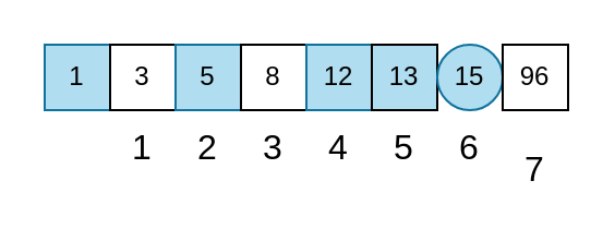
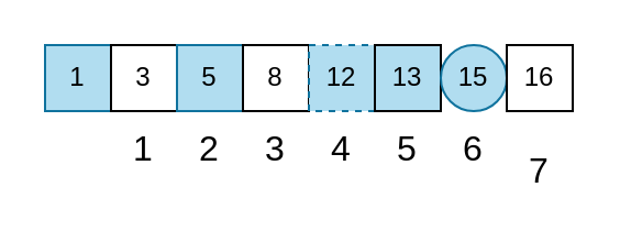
  <mxCell id="0" />
  <mxCell id="1" parent="0" />
  <mxCell id="2" value="1" style="whiteSpace=wrap;html=1;aspect=fixed;direction=south;fillColor=#b1ddf0;strokeColor=#10739e;" parent="1" vertex="1"><mxGeometry width="30" height="30" as="geometry" x="20" y="20" /></mxCell>
  <mxCell id="3" value="3" style="whiteSpace=wrap;html=1;aspect=fixed;direction=south;" parent="1" vertex="1"><mxGeometry x="50" width="30" height="30" as="geometry" y="20" /></mxCell>
  <mxCell id="4" value="5" style="whiteSpace=wrap;html=1;aspect=fixed;direction=south;fillColor=#b1ddf0;strokeColor=#10739e;" parent="1" vertex="1"><mxGeometry x="80" width="30" height="30" as="geometry" y="20" /></mxCell>
  <mxCell id="5" value="8" style="whiteSpace=wrap;html=1;aspect=fixed;direction=south;" parent="1" vertex="1"><mxGeometry x="110" width="30" height="30" as="geometry" y="20" /></mxCell>
- <mxCell id="6" value="12" style="whiteSpace=wrap;html=1;aspect=fixed;direction=south;fillColor=#b1ddf0;strokeColor=#10739e;" parent="1" vertex="1"><mxGeometry x="140" width="30" height="30" as="geometry" y="20" /></mxCell>
+ <mxCell id="6" value="12" style="whiteSpace=wrap;html=1;aspect=fixed;direction=south;fillColor=#b1ddf0;strokeColor=#10739e;dashed=1;" parent="1" vertex="1"><mxGeometry x="140" width="30" height="30" as="geometry" y="20" /></mxCell>
  <mxCell id="7" value="13" style="whiteSpace=wrap;html=1;aspect=fixed;direction=south;fillColor=#b1ddf0;" parent="1" vertex="1"><mxGeometry x="170" width="30" height="30" as="geometry" y="20" /></mxCell>
  <mxCell id="8" value="15" style="ellipse;whiteSpace=wrap;html=1;aspect=fixed;direction=south;fillColor=#b1ddf0;strokeColor=#10739e;" parent="1" vertex="1"><mxGeometry x="200" width="30" height="30" as="geometry" y="20" /></mxCell>
- <mxCell id="9" value="96" style="whiteSpace=wrap;html=1;aspect=fixed;direction=south;" parent="1" vertex="1"><mxGeometry x="230" width="30" height="30" as="geometry" y="20" /></mxCell>
+ <mxCell id="9" value="16" style="whiteSpace=wrap;html=1;aspect=fixed;direction=south;" parent="1" vertex="1"><mxGeometry x="230" width="30" height="30" as="geometry" y="20" /></mxCell>
  <mxCell id="10" value="1" style="text;html=1;strokeColor=none;fillColor=none;align=center;verticalAlign=middle;whiteSpace=wrap;rounded=0;fontSize=16;" parent="1" vertex="1"><mxGeometry x="54" y="60" width="22" height="13" as="geometry" /></mxCell>
  <mxCell id="11" value="2" style="text;html=1;strokeColor=none;fillColor=none;align=center;verticalAlign=middle;whiteSpace=wrap;rounded=0;fontSize=16;" parent="1" vertex="1"><mxGeometry x="84" y="60" width="22" height="13" as="geometry" /></mxCell>
  <mxCell id="12" value="3" style="text;html=1;strokeColor=none;fillColor=none;align=center;verticalAlign=middle;whiteSpace=wrap;rounded=0;fontSize=16;" parent="1" vertex="1"><mxGeometry x="114" y="60" width="22" height="13" as="geometry" /></mxCell>
  <mxCell id="13" value="4" style="text;html=1;strokeColor=none;fillColor=none;align=center;verticalAlign=middle;whiteSpace=wrap;rounded=0;fontSize=16;" parent="1" vertex="1"><mxGeometry x="144" y="60" width="22" height="13" as="geometry" /></mxCell>
  <mxCell id="14" value="5" style="text;html=1;strokeColor=none;fillColor=none;align=center;verticalAlign=middle;whiteSpace=wrap;rounded=0;fontSize=16;" parent="1" vertex="1"><mxGeometry x="174" y="60" width="22" height="13" as="geometry" /></mxCell>
  <mxCell id="15" value="6" style="text;html=1;strokeColor=none;fillColor=none;align=center;verticalAlign=middle;whiteSpace=wrap;rounded=0;fontSize=16;" parent="1" vertex="1"><mxGeometry x="204" y="60" width="22" height="13" as="geometry" /></mxCell>
  <mxCell id="16" value="7" style="text;html=1;strokeColor=none;fillColor=none;align=center;verticalAlign=middle;whiteSpace=wrap;rounded=0;fontSize=16;" parent="1" vertex="1"><mxGeometry x="234" y="70" width="22" height="13" as="geometry" /></mxCell>
